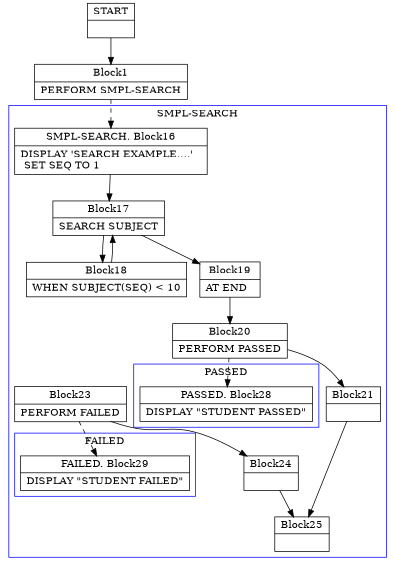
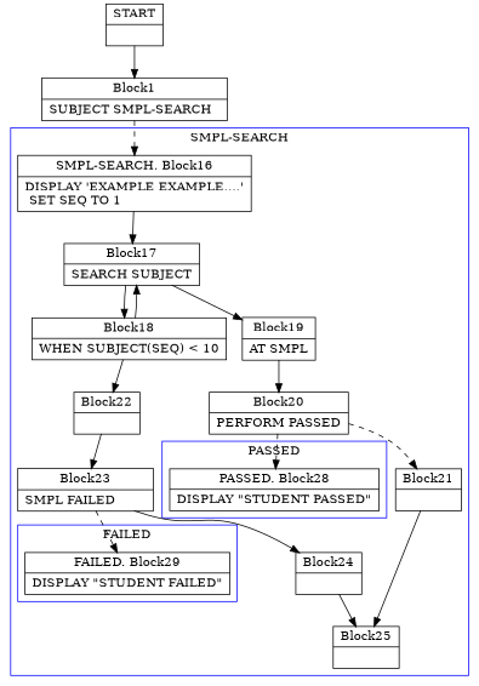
  digraph {
    compound=true
    node [shape=record]
    edge [arrowtail=empty]
    n1 [label="{FAILED. Block29|    DISPLAY \"STUDENT FAILED\"\l}"]
    n2 [label="{PASSED. Block28|    DISPLAY \"STUDENT PASSED\"\l}"]
-   n3 [label="{SMPL-SEARCH. Block16|    DISPLAY 'SEARCH EXAMPLE....'\l    SET SEQ TO 1\l}"]
+   n3 [label="{SMPL-SEARCH. Block16|    DISPLAY 'EXAMPLE EXAMPLE....'\l    SET SEQ TO 1\l}"]
    n4 [label="{Block17|    SEARCH SUBJECT\l}"]
    n5 [label="{Block18|       WHEN SUBJECT(SEQ) \< 10\l}"]
-   n7 [label="{Block23|          PERFORM FAILED\l}"]
+   n6 [label="{Block22|}"]
+   n7 [label="{Block23|          SMPL FAILED\l}"]
    n8 [label="{Block24|}"]
    n9 [label="{Block25|}"]
-   n10 [label="{Block19|       AT END\l}"]
+   n10 [label="{Block19|       AT SMPL\l}"]
    n11 [label="{Block20|          PERFORM PASSED\l}"]
    n12 [label="{Block21|}"]
    n13 [label="{START|}"]
-   n14 [label="{Block1|    PERFORM SMPL-SEARCH\l}"]
+   n14 [label="{Block1|    SUBJECT SMPL-SEARCH\l}"]
    subgraph cluster_1 {
      color=blue
      label="SMPL-SEARCH"
      n3
      n4
      n5
+     n6
      n7
      n8
      n9
      n10
      n11
      n12
      subgraph cluster_2 {
        color=blue
        label=FAILED
        n1
      }
      subgraph cluster_3 {
        color=blue
        label=PASSED
        n2
      }
    }
    n3 -> n4
    n4 -> n5
    n4 -> n10
    n5 -> n4
+   n5 -> n6
+   n6 -> n7
    n7 -> n1 [style=dashed]
    n7 -> n8
    n8 -> n9
    n10 -> n11
    n11 -> n2 [style=dashed]
-   n11 -> n12
+   n11 -> n12 [style=dashed]
    n12 -> n9
    n13 -> n14
    n14 -> n3 [style=dashed]
  }
